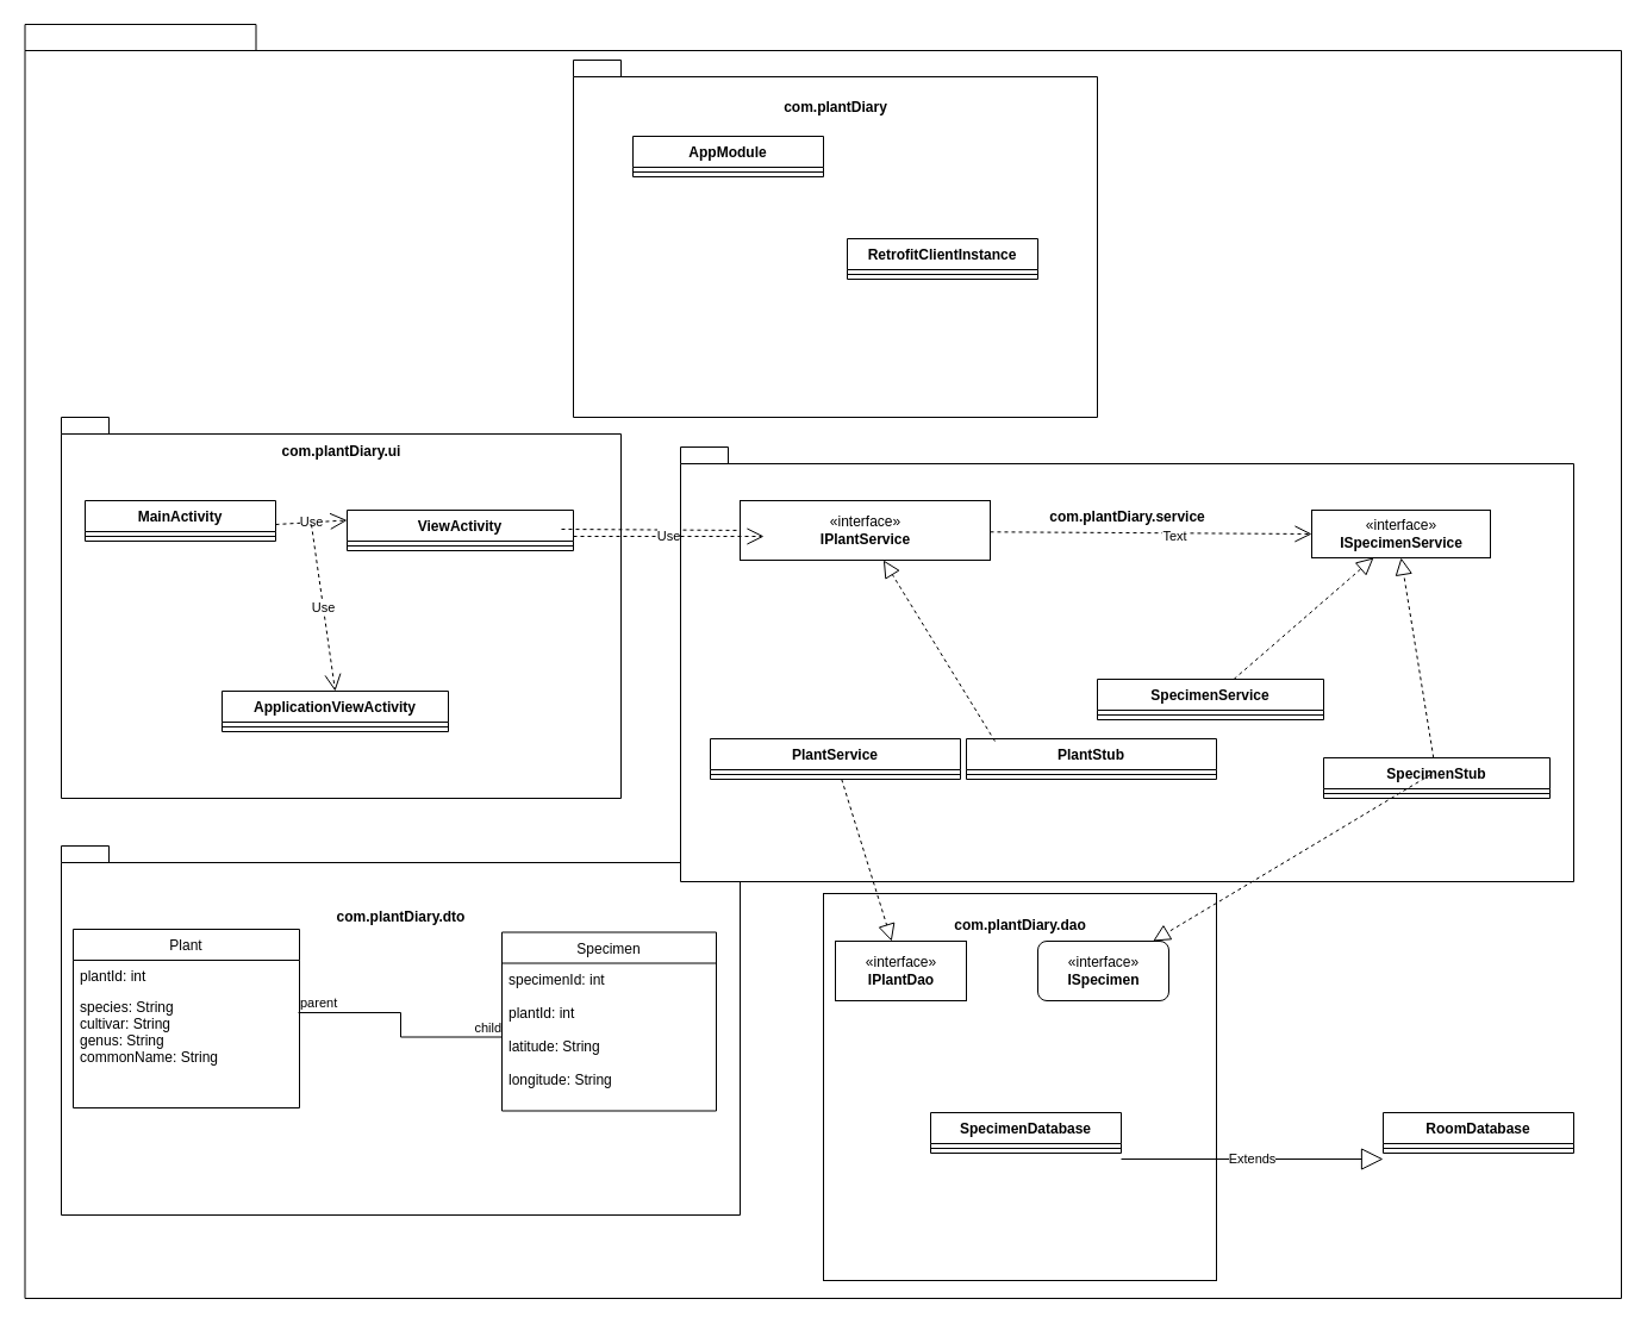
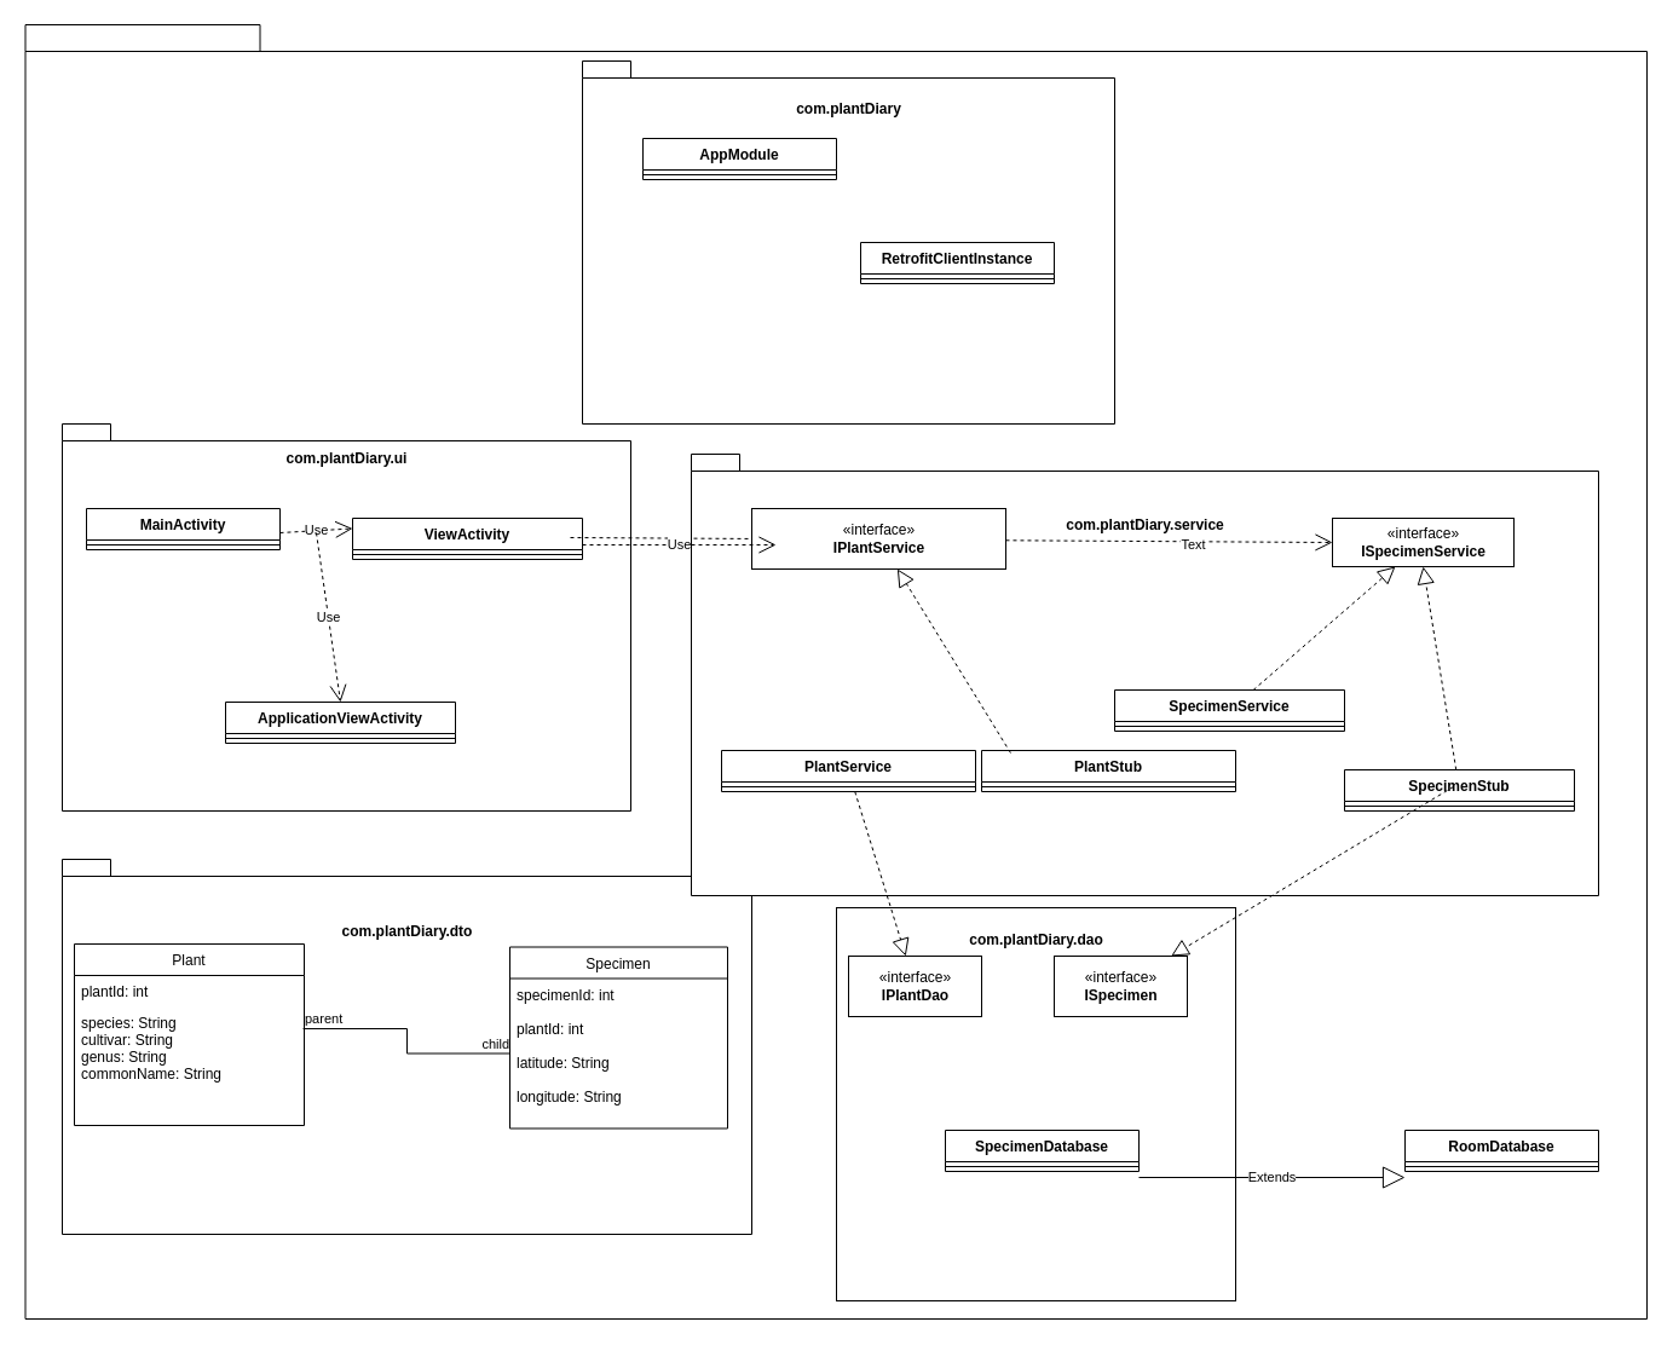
  <mxCell id="0" />
  <mxCell id="1" parent="0" />
  <mxCell id="2" value="" style="shape=folder;fontStyle=1;spacingTop=10;tabWidth=194;tabHeight=22;tabPosition=left;html=1;rounded=0;shadow=0;comic=0;labelBackgroundColor=none;strokeWidth=1;fillColor=none;fontFamily=Verdana;fontSize=10;align=center;" parent="1" vertex="1"><mxGeometry x="20.5" y="20" width="1340.5" height="1070" as="geometry" /></mxCell>
  <mxCell id="3" value="&lt;div&gt;com.plantDiary.ui&lt;/div&gt;&lt;div&gt;&lt;br&gt;&lt;/div&gt;&lt;div&gt;&lt;br&gt;&lt;/div&gt;&lt;div&gt;&lt;br&gt;&lt;/div&gt;&lt;div&gt;&lt;br&gt;&lt;/div&gt;&lt;div&gt;&lt;br&gt;&lt;/div&gt;&lt;div&gt;&lt;br&gt;&lt;/div&gt;&lt;div&gt;&lt;br&gt;&lt;/div&gt;&lt;div&gt;&lt;br&gt;&lt;/div&gt;&lt;div&gt;&lt;br&gt;&lt;/div&gt;&lt;div&gt;&lt;br&gt;&lt;/div&gt;&lt;div&gt;&lt;br&gt;&lt;/div&gt;&lt;div&gt;&lt;br&gt;&lt;/div&gt;&lt;div&gt;&lt;br&gt;&lt;/div&gt;&lt;div&gt;&lt;br&gt;&lt;/div&gt;&lt;div&gt;&lt;br&gt;&lt;/div&gt;&lt;div&gt;&lt;br&gt;&lt;/div&gt;&lt;div&gt;&lt;br&gt;&lt;/div&gt;&lt;div&gt;&lt;br&gt;&lt;/div&gt;&lt;div&gt;&lt;br&gt;&lt;/div&gt;" style="shape=folder;fontStyle=1;spacingTop=10;tabWidth=40;tabHeight=14;tabPosition=left;html=1;" parent="1" vertex="1"><mxGeometry x="51" y="350" width="470" height="320" as="geometry" /></mxCell>
  <mxCell id="4" value="&lt;div&gt;&lt;b&gt;com.plantDiary.dao&lt;/b&gt;&lt;/div&gt;&lt;div&gt;&lt;br&gt;&lt;/div&gt;&lt;div&gt;&lt;br&gt;&lt;/div&gt;&lt;div&gt;&lt;br&gt;&lt;/div&gt;&lt;div&gt;&lt;br&gt;&lt;/div&gt;&lt;div&gt;&lt;br&gt;&lt;/div&gt;&lt;div&gt;&lt;br&gt;&lt;/div&gt;&lt;div&gt;&lt;br&gt;&lt;/div&gt;&lt;div&gt;&lt;br&gt;&lt;/div&gt;&lt;div&gt;&lt;br&gt;&lt;/div&gt;&lt;div&gt;&lt;br&gt;&lt;/div&gt;&lt;div&gt;&lt;br&gt;&lt;/div&gt;&lt;div&gt;&lt;br&gt;&lt;/div&gt;&lt;div&gt;&lt;br&gt;&lt;/div&gt;&lt;div&gt;&lt;br&gt;&lt;/div&gt;&lt;div&gt;&lt;br&gt;&lt;/div&gt;&lt;div&gt;&lt;br&gt;&lt;/div&gt;&lt;div&gt;&lt;br&gt;&lt;/div&gt;&lt;div&gt;&lt;br&gt;&lt;/div&gt;&lt;div&gt;&lt;br&gt;&lt;/div&gt;" style="html=1;fontFamily=Helvetica;fontSize=12;fontColor=default;align=center;strokeColor=default;fillColor=default;" parent="1" vertex="1"><mxGeometry x="691" y="750" width="330" height="325" as="geometry" /></mxCell>
  <mxCell id="5" value="&lt;div&gt;com.plantDiary.dto&lt;/div&gt;&lt;div&gt;&lt;br&gt;&lt;/div&gt;&lt;div&gt;&lt;br&gt;&lt;/div&gt;&lt;div&gt;&lt;br&gt;&lt;/div&gt;&lt;div&gt;&lt;br&gt;&lt;/div&gt;&lt;div&gt;&lt;br&gt;&lt;/div&gt;&lt;div&gt;&lt;br&gt;&lt;/div&gt;&lt;div&gt;&lt;br&gt;&lt;/div&gt;&lt;div&gt;&lt;br&gt;&lt;/div&gt;&lt;div&gt;&lt;br&gt;&lt;/div&gt;&lt;div&gt;&lt;br&gt;&lt;/div&gt;&lt;div&gt;&lt;br&gt;&lt;/div&gt;&lt;div&gt;&lt;br&gt;&lt;/div&gt;&lt;div&gt;&lt;br&gt;&lt;/div&gt;&lt;div&gt;&lt;br&gt;&lt;/div&gt;" style="shape=folder;fontStyle=1;spacingTop=10;tabWidth=40;tabHeight=14;tabPosition=left;html=1;" parent="1" vertex="1"><mxGeometry x="51" y="710" width="570" height="310" as="geometry" /></mxCell>
  <mxCell id="6" value="&lt;div&gt;com.plantDiary.service&lt;/div&gt;&lt;div&gt;&lt;br&gt;&lt;/div&gt;&lt;div&gt;&lt;br&gt;&lt;/div&gt;&lt;div&gt;&lt;br&gt;&lt;/div&gt;&lt;div&gt;&lt;br&gt;&lt;/div&gt;&lt;div&gt;&lt;br&gt;&lt;/div&gt;&lt;div&gt;&lt;br&gt;&lt;/div&gt;&lt;div&gt;&lt;br&gt;&lt;/div&gt;&lt;div&gt;&lt;br&gt;&lt;/div&gt;&lt;div&gt;&lt;br&gt;&lt;/div&gt;&lt;div&gt;&lt;br&gt;&lt;/div&gt;&lt;div&gt;&lt;br&gt;&lt;/div&gt;&lt;div&gt;&lt;br&gt;&lt;/div&gt;&lt;div&gt;&lt;br&gt;&lt;/div&gt;&lt;div&gt;&lt;br&gt;&lt;/div&gt;&lt;div&gt;&lt;br&gt;&lt;/div&gt;&lt;div&gt;&lt;br&gt;&lt;/div&gt;&lt;div&gt;&lt;br&gt;&lt;/div&gt;&lt;div&gt;&lt;br&gt;&lt;/div&gt;" style="shape=folder;fontStyle=1;spacingTop=10;tabWidth=40;tabHeight=14;tabPosition=left;html=1;" parent="1" vertex="1"><mxGeometry x="571" y="375" width="750" height="365" as="geometry" /></mxCell>
  <mxCell id="7" value="&lt;div&gt;com.plantDiary&lt;/div&gt;&lt;div&gt;&lt;br&gt;&lt;/div&gt;&lt;div&gt;&lt;br&gt;&lt;/div&gt;&lt;div&gt;&lt;br&gt;&lt;/div&gt;&lt;div&gt;&lt;br&gt;&lt;/div&gt;&lt;div&gt;&lt;br&gt;&lt;/div&gt;&lt;div&gt;&lt;br&gt;&lt;/div&gt;&lt;div&gt;&lt;br&gt;&lt;/div&gt;&lt;div&gt;&lt;br&gt;&lt;/div&gt;&lt;div&gt;&lt;br&gt;&lt;/div&gt;&lt;div&gt;&lt;br&gt;&lt;/div&gt;&lt;div&gt;&lt;br&gt;&lt;/div&gt;&lt;div&gt;&lt;br&gt;&lt;/div&gt;&lt;div&gt;&lt;br&gt;&lt;/div&gt;&lt;div&gt;&lt;br&gt;&lt;/div&gt;&lt;div&gt;&lt;br&gt;&lt;/div&gt;&lt;div&gt;&lt;br&gt;&lt;/div&gt;" style="shape=folder;fontStyle=1;spacingTop=10;tabWidth=40;tabHeight=14;tabPosition=left;html=1;" parent="1" vertex="1"><mxGeometry x="481" y="50" width="440" height="300" as="geometry" /></mxCell>
  <mxCell id="8" value="MainActivity" style="swimlane;fontStyle=1;align=center;verticalAlign=top;childLayout=stackLayout;horizontal=1;startSize=26;horizontalStack=0;resizeParent=1;resizeParentMax=0;resizeLast=0;collapsible=1;marginBottom=0;" parent="1" vertex="1"><mxGeometry x="71" y="420" width="160" height="34" as="geometry" /></mxCell>
  <mxCell id="9" value="Use" style="endArrow=open;endSize=12;dashed=1;html=1;rounded=0;entryX=0;entryY=0.25;entryDx=0;entryDy=0;" parent="8" target="11" edge="1"><mxGeometry width="160" relative="1" as="geometry"><mxPoint x="160" y="20" as="sourcePoint" /><mxPoint x="300" y="20" as="targetPoint" /></mxGeometry></mxCell>
  <mxCell id="10" value="" style="line;strokeWidth=1;fillColor=none;align=left;verticalAlign=middle;spacingTop=-1;spacingLeft=3;spacingRight=3;rotatable=0;labelPosition=right;points=[];portConstraint=eastwest;strokeColor=inherit;" parent="8" vertex="1"><mxGeometry y="26" width="160" height="8" as="geometry" /></mxCell>
  <mxCell id="11" value="ViewActivity" style="swimlane;fontStyle=1;align=center;verticalAlign=top;childLayout=stackLayout;horizontal=1;startSize=26;horizontalStack=0;resizeParent=1;resizeParentMax=0;resizeLast=0;collapsible=1;marginBottom=0;" parent="1" vertex="1"><mxGeometry x="291" y="428" width="190" height="34" as="geometry" /></mxCell>
  <mxCell id="12" value="Use" style="endArrow=open;endSize=12;dashed=1;html=1;rounded=0;entryX=0;entryY=0.5;entryDx=0;entryDy=0;" parent="11" target="22" edge="1"><mxGeometry width="160" relative="1" as="geometry"><mxPoint x="180" y="16" as="sourcePoint" /><mxPoint x="340" y="16" as="targetPoint" /></mxGeometry></mxCell>
  <mxCell id="13" value="Text" style="edgeLabel;html=1;align=center;verticalAlign=middle;resizable=0;points=[];" parent="12" vertex="1" connectable="0"><mxGeometry x="0.635" y="-2" relative="1" as="geometry"><mxPoint as="offset" /></mxGeometry></mxCell>
  <mxCell id="14" value="" style="line;strokeWidth=1;fillColor=none;align=left;verticalAlign=middle;spacingTop=-1;spacingLeft=3;spacingRight=3;rotatable=0;labelPosition=right;points=[];portConstraint=eastwest;strokeColor=inherit;" parent="11" vertex="1"><mxGeometry y="26" width="190" height="8" as="geometry" /></mxCell>
  <mxCell id="15" value="PlantService" style="swimlane;fontStyle=1;align=center;verticalAlign=top;childLayout=stackLayout;horizontal=1;startSize=26;horizontalStack=0;resizeParent=1;resizeParentMax=0;resizeLast=0;collapsible=1;marginBottom=0;" parent="1" vertex="1"><mxGeometry x="596" y="620" width="210" height="34" as="geometry" /></mxCell>
  <mxCell id="16" value="" style="line;strokeWidth=1;fillColor=none;align=left;verticalAlign=middle;spacingTop=-1;spacingLeft=3;spacingRight=3;rotatable=0;labelPosition=right;points=[];portConstraint=eastwest;strokeColor=inherit;" parent="15" vertex="1"><mxGeometry y="26" width="210" height="8" as="geometry" /></mxCell>
  <mxCell id="17" value="SpecimenService" style="swimlane;fontStyle=1;align=center;verticalAlign=top;childLayout=stackLayout;horizontal=1;startSize=26;horizontalStack=0;resizeParent=1;resizeParentMax=0;resizeLast=0;collapsible=1;marginBottom=0;" parent="1" vertex="1"><mxGeometry x="921" y="570" width="190" height="34" as="geometry" /></mxCell>
  <mxCell id="18" value="" style="line;strokeWidth=1;fillColor=none;align=left;verticalAlign=middle;spacingTop=-1;spacingLeft=3;spacingRight=3;rotatable=0;labelPosition=right;points=[];portConstraint=eastwest;strokeColor=inherit;" parent="17" vertex="1"><mxGeometry y="26" width="190" height="8" as="geometry" /></mxCell>
  <mxCell id="19" value="ApplicationViewActivity" style="swimlane;fontStyle=1;align=center;verticalAlign=top;childLayout=stackLayout;horizontal=1;startSize=26;horizontalStack=0;resizeParent=1;resizeParentMax=0;resizeLast=0;collapsible=1;marginBottom=0;" parent="1" vertex="1"><mxGeometry x="186" y="580" width="190" height="34" as="geometry" /></mxCell>
  <mxCell id="20" value="" style="line;strokeWidth=1;fillColor=none;align=left;verticalAlign=middle;spacingTop=-1;spacingLeft=3;spacingRight=3;rotatable=0;labelPosition=right;points=[];portConstraint=eastwest;strokeColor=inherit;" parent="19" vertex="1"><mxGeometry y="26" width="190" height="8" as="geometry" /></mxCell>
  <mxCell id="21" value="«interface»&lt;br&gt;&lt;b&gt;IPlantService&lt;/b&gt;" style="html=1;" parent="1" vertex="1"><mxGeometry x="621" y="420" width="210" height="50" as="geometry" /></mxCell>
  <mxCell id="22" value="«interface»&lt;br&gt;&lt;b&gt;ISpecimenService&lt;/b&gt;" style="html=1;" parent="1" vertex="1"><mxGeometry x="1101" y="428" width="150" height="40" as="geometry" /></mxCell>
  <mxCell id="23" value="PlantStub" style="swimlane;fontStyle=1;align=center;verticalAlign=top;childLayout=stackLayout;horizontal=1;startSize=26;horizontalStack=0;resizeParent=1;resizeParentMax=0;resizeLast=0;collapsible=1;marginBottom=0;" parent="1" vertex="1"><mxGeometry x="811" y="620" width="210" height="34" as="geometry" /></mxCell>
  <mxCell id="24" value="" style="line;strokeWidth=1;fillColor=none;align=left;verticalAlign=middle;spacingTop=-1;spacingLeft=3;spacingRight=3;rotatable=0;labelPosition=right;points=[];portConstraint=eastwest;strokeColor=inherit;" parent="23" vertex="1"><mxGeometry y="26" width="210" height="8" as="geometry" /></mxCell>
  <mxCell id="25" value="SpecimenStub" style="swimlane;fontStyle=1;align=center;verticalAlign=top;childLayout=stackLayout;horizontal=1;startSize=26;horizontalStack=0;resizeParent=1;resizeParentMax=0;resizeLast=0;collapsible=1;marginBottom=0;" parent="1" vertex="1"><mxGeometry x="1111" y="636" width="190" height="34" as="geometry" /></mxCell>
  <mxCell id="26" value="" style="endArrow=block;dashed=1;endFill=0;endSize=12;html=1;rounded=0;" parent="25" target="41" edge="1"><mxGeometry width="160" relative="1" as="geometry"><mxPoint x="90" y="14" as="sourcePoint" /><mxPoint x="250" y="14" as="targetPoint" /></mxGeometry></mxCell>
  <mxCell id="27" value="" style="line;strokeWidth=1;fillColor=none;align=left;verticalAlign=middle;spacingTop=-1;spacingLeft=3;spacingRight=3;rotatable=0;labelPosition=right;points=[];portConstraint=eastwest;strokeColor=inherit;" parent="25" vertex="1"><mxGeometry y="26" width="190" height="8" as="geometry" /></mxCell>
  <mxCell id="28" value="Plant" style="swimlane;fontStyle=0;childLayout=stackLayout;horizontal=1;startSize=26;fillColor=none;horizontalStack=0;resizeParent=1;resizeParentMax=0;resizeLast=0;collapsible=1;marginBottom=0;" parent="1" vertex="1"><mxGeometry x="61" y="780" width="190" height="150" as="geometry" /></mxCell>
  <mxCell id="29" value="plantId: int" style="text;strokeColor=none;fillColor=none;align=left;verticalAlign=top;spacingLeft=4;spacingRight=4;overflow=hidden;rotatable=0;points=[[0,0.5],[1,0.5]];portConstraint=eastwest;" parent="28" vertex="1"><mxGeometry y="26" width="190" height="26" as="geometry" /></mxCell>
  <mxCell id="30" value="species: String&#10;cultivar: String&#10;genus: String&#10;commonName: String&#10;" style="text;strokeColor=none;fillColor=none;align=left;verticalAlign=top;spacingLeft=4;spacingRight=4;overflow=hidden;rotatable=0;points=[[0,0.5],[1,0.5]];portConstraint=eastwest;" parent="28" vertex="1"><mxGeometry y="52" width="190" height="98" as="geometry" /></mxCell>
  <mxCell id="31" value="Specimen" style="swimlane;fontStyle=0;childLayout=stackLayout;horizontal=1;startSize=26;fillColor=none;horizontalStack=0;resizeParent=1;resizeParentMax=0;resizeLast=0;collapsible=1;marginBottom=0;" parent="1" vertex="1"><mxGeometry x="421" y="782.5" width="180" height="150" as="geometry" /></mxCell>
  <mxCell id="32" value="specimenId: int&#10;&#10;plantId: int&#10;&#10;latitude: String&#10;&#10;longitude: String&#10;" style="text;strokeColor=none;fillColor=none;align=left;verticalAlign=top;spacingLeft=4;spacingRight=4;overflow=hidden;rotatable=0;points=[[0,0.5],[1,0.5]];portConstraint=eastwest;" parent="31" vertex="1"><mxGeometry y="26" width="180" height="124" as="geometry" /></mxCell>
  <mxCell id="33" value="Extends" style="endArrow=block;endSize=16;endFill=0;html=1;rounded=0;exitX=1;exitY=0.5;exitDx=0;exitDy=0;" parent="1" edge="1"><mxGeometry width="160" relative="1" as="geometry"><mxPoint x="941" y="973" as="sourcePoint" /><mxPoint x="1161" y="973" as="targetPoint" /><Array as="points" /></mxGeometry></mxCell>
  <mxCell id="34" value="" style="endArrow=none;html=1;edgeStyle=orthogonalEdgeStyle;rounded=0;exitX=0.995;exitY=0.184;exitDx=0;exitDy=0;exitPerimeter=0;" parent="1" source="30" target="32" edge="1"><mxGeometry relative="1" as="geometry"><mxPoint x="261" y="850" as="sourcePoint" /><mxPoint x="401" y="850" as="targetPoint" /></mxGeometry></mxCell>
  <mxCell id="35" value="parent" style="edgeLabel;resizable=0;html=1;align=left;verticalAlign=bottom;" parent="34" connectable="0" vertex="1"><mxGeometry x="-1" relative="1" as="geometry" /></mxCell>
  <mxCell id="36" value="child" style="edgeLabel;resizable=0;html=1;align=right;verticalAlign=bottom;" parent="34" connectable="0" vertex="1"><mxGeometry x="1" relative="1" as="geometry" /></mxCell>
  <mxCell id="37" value="" style="endArrow=block;dashed=1;endFill=0;endSize=12;html=1;rounded=0;exitX=0.114;exitY=0.059;exitDx=0;exitDy=0;exitPerimeter=0;" parent="1" source="23" target="21" edge="1"><mxGeometry width="160" relative="1" as="geometry"><mxPoint x="731" y="460.5" as="sourcePoint" /><mxPoint x="891" y="460.5" as="targetPoint" /></mxGeometry></mxCell>
  <mxCell id="38" value="" style="endArrow=block;dashed=1;endFill=0;endSize=12;html=1;rounded=0;entryX=0.5;entryY=1;entryDx=0;entryDy=0;" parent="1" source="25" target="22" edge="1"><mxGeometry width="160" relative="1" as="geometry"><mxPoint x="1141" y="470" as="sourcePoint" /><mxPoint x="1301" y="470" as="targetPoint" /></mxGeometry></mxCell>
  <mxCell id="39" value="" style="endArrow=block;dashed=1;endFill=0;endSize=12;html=1;rounded=0;" parent="1" source="17" target="22" edge="1"><mxGeometry width="160" relative="1" as="geometry"><mxPoint x="1121" y="470" as="sourcePoint" /><mxPoint x="1281" y="470" as="targetPoint" /></mxGeometry></mxCell>
  <mxCell id="40" value="Use" style="endArrow=open;endSize=12;dashed=1;html=1;rounded=0;" parent="1" edge="1"><mxGeometry width="160" relative="1" as="geometry"><mxPoint x="481" y="450" as="sourcePoint" /><mxPoint x="641" y="450" as="targetPoint" /></mxGeometry></mxCell>
- <mxCell id="41" value="«interface»&lt;br&gt;&lt;b&gt;ISpecimen&lt;/b&gt;" style="html=1;rounded=1;" parent="1" vertex="1"><mxGeometry x="871" y="790" width="110" height="50" as="geometry" /></mxCell>
+ <mxCell id="41" value="«interface»&lt;br&gt;&lt;b&gt;ISpecimen&lt;/b&gt;" style="html=1;" parent="1" vertex="1"><mxGeometry x="871" y="790" width="110" height="50" as="geometry" /></mxCell>
  <mxCell id="42" value="«interface»&lt;br&gt;&lt;b&gt;IPlantDao&lt;/b&gt;" style="html=1;" parent="1" vertex="1"><mxGeometry x="701" y="790" width="110" height="50" as="geometry" /></mxCell>
  <mxCell id="43" value="SpecimenDatabase" style="swimlane;fontStyle=1;align=center;verticalAlign=top;childLayout=stackLayout;horizontal=1;startSize=26;horizontalStack=0;resizeParent=1;resizeParentMax=0;resizeLast=0;collapsible=1;marginBottom=0;" parent="1" vertex="1"><mxGeometry x="781" y="934" width="160" height="34" as="geometry" /></mxCell>
  <mxCell id="44" value="" style="line;strokeWidth=1;fillColor=none;align=left;verticalAlign=middle;spacingTop=-1;spacingLeft=3;spacingRight=3;rotatable=0;labelPosition=right;points=[];portConstraint=eastwest;strokeColor=inherit;" parent="43" vertex="1"><mxGeometry y="26" width="160" height="8" as="geometry" /></mxCell>
  <mxCell id="45" value="RoomDatabase" style="swimlane;fontStyle=1;align=center;verticalAlign=top;childLayout=stackLayout;horizontal=1;startSize=26;horizontalStack=0;resizeParent=1;resizeParentMax=0;resizeLast=0;collapsible=1;marginBottom=0;" parent="1" vertex="1"><mxGeometry x="1161" y="934" width="160" height="34" as="geometry" /></mxCell>
  <mxCell id="46" value="" style="line;strokeWidth=1;fillColor=none;align=left;verticalAlign=middle;spacingTop=-1;spacingLeft=3;spacingRight=3;rotatable=0;labelPosition=right;points=[];portConstraint=eastwest;strokeColor=inherit;" parent="45" vertex="1"><mxGeometry y="26" width="160" height="8" as="geometry" /></mxCell>
  <mxCell id="47" value="" style="endArrow=block;dashed=1;endFill=0;endSize=12;html=1;rounded=0;" parent="1" source="15" target="42" edge="1"><mxGeometry width="160" relative="1" as="geometry"><mxPoint x="711" y="730" as="sourcePoint" /><mxPoint x="871" y="730" as="targetPoint" /></mxGeometry></mxCell>
  <mxCell id="48" value="RetrofitClientInstance" style="swimlane;fontStyle=1;align=center;verticalAlign=top;childLayout=stackLayout;horizontal=1;startSize=26;horizontalStack=0;resizeParent=1;resizeParentMax=0;resizeLast=0;collapsible=1;marginBottom=0;" parent="1" vertex="1"><mxGeometry x="711" y="200" width="160" height="34" as="geometry" /></mxCell>
  <mxCell id="49" value="" style="line;strokeWidth=1;fillColor=none;align=left;verticalAlign=middle;spacingTop=-1;spacingLeft=3;spacingRight=3;rotatable=0;labelPosition=right;points=[];portConstraint=eastwest;strokeColor=inherit;" parent="48" vertex="1"><mxGeometry y="26" width="160" height="8" as="geometry" /></mxCell>
  <mxCell id="50" value="AppModule" style="swimlane;fontStyle=1;align=center;verticalAlign=top;childLayout=stackLayout;horizontal=1;startSize=26;horizontalStack=0;resizeParent=1;resizeParentMax=0;resizeLast=0;collapsible=1;marginBottom=0;" parent="1" vertex="1"><mxGeometry x="531" y="114" width="160" height="34" as="geometry" /></mxCell>
  <mxCell id="51" value="" style="line;strokeWidth=1;fillColor=none;align=left;verticalAlign=middle;spacingTop=-1;spacingLeft=3;spacingRight=3;rotatable=0;labelPosition=right;points=[];portConstraint=eastwest;strokeColor=inherit;" parent="50" vertex="1"><mxGeometry y="26" width="160" height="8" as="geometry" /></mxCell>
  <mxCell id="52" value="Use" style="endArrow=open;endSize=12;dashed=1;html=1;rounded=0;entryX=0.5;entryY=0;entryDx=0;entryDy=0;" parent="1" target="19" edge="1"><mxGeometry width="160" relative="1" as="geometry"><mxPoint x="261" y="440" as="sourcePoint" /><mxPoint x="281" y="570" as="targetPoint" /></mxGeometry></mxCell>
